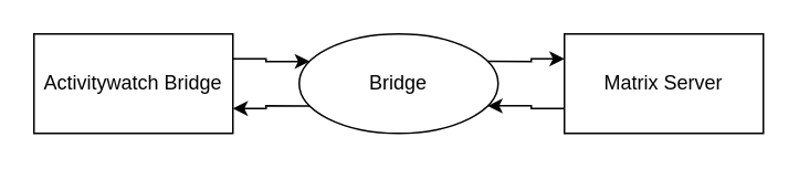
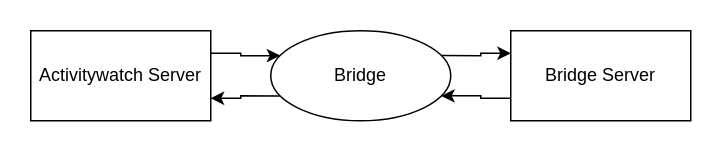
  <mxCell id="0" />
  <mxCell id="1" parent="0" />
  <mxCell id="2" style="edgeStyle=orthogonalEdgeStyle;rounded=0;orthogonalLoop=1;jettySize=auto;html=1;exitX=1;exitY=0.25;exitDx=0;exitDy=0;entryX=0;entryY=0.25;entryDx=0;entryDy=0;" edge="1" parent="1" source="3" target="8"><mxGeometry relative="1" as="geometry" /></mxCell>
- <mxCell id="3" value="&lt;div&gt;Activitywatch Bridge&lt;/div&gt;" style="whiteSpace=wrap;html=1;" parent="1" vertex="1"><mxGeometry x="20" y="20" width="120" height="60" as="geometry" /></mxCell>
+ <mxCell id="3" value="&lt;div&gt;Activitywatch Server&lt;/div&gt;" style="whiteSpace=wrap;html=1;" parent="1" vertex="1"><mxGeometry x="20" y="20" width="120" height="60" as="geometry" /></mxCell>
  <mxCell id="4" style="edgeStyle=orthogonalEdgeStyle;rounded=0;orthogonalLoop=1;jettySize=auto;html=1;exitX=0;exitY=0.75;exitDx=0;exitDy=0;entryX=1;entryY=0.75;entryDx=0;entryDy=0;" edge="1" parent="1" source="5" target="8"><mxGeometry relative="1" as="geometry" /></mxCell>
- <mxCell id="5" value="&lt;div&gt;Matrix Server&lt;/div&gt;" style="whiteSpace=wrap;html=1;" parent="1" vertex="1"><mxGeometry x="340" y="20" width="120" height="60" as="geometry" /></mxCell>
+ <mxCell id="5" value="&lt;div&gt;Bridge Server&lt;/div&gt;" style="whiteSpace=wrap;html=1;" parent="1" vertex="1"><mxGeometry x="340" y="20" width="120" height="60" as="geometry" /></mxCell>
  <mxCell id="6" style="edgeStyle=orthogonalEdgeStyle;rounded=0;orthogonalLoop=1;jettySize=auto;html=1;exitX=0;exitY=0.75;exitDx=0;exitDy=0;entryX=1;entryY=0.75;entryDx=0;entryDy=0;" edge="1" parent="1" source="8" target="3"><mxGeometry relative="1" as="geometry" /></mxCell>
  <mxCell id="7" style="edgeStyle=orthogonalEdgeStyle;rounded=0;orthogonalLoop=1;jettySize=auto;html=1;exitX=1;exitY=0.25;exitDx=0;exitDy=0;entryX=0;entryY=0.25;entryDx=0;entryDy=0;" edge="1" parent="1" source="8" target="5"><mxGeometry relative="1" as="geometry" /></mxCell>
  <mxCell id="8" value="&lt;div&gt;Bridge&lt;br&gt;&lt;/div&gt;" style="ellipse;whiteSpace=wrap;html=1;" parent="1" vertex="1"><mxGeometry x="180" y="20" width="120" height="60" as="geometry" /></mxCell>
